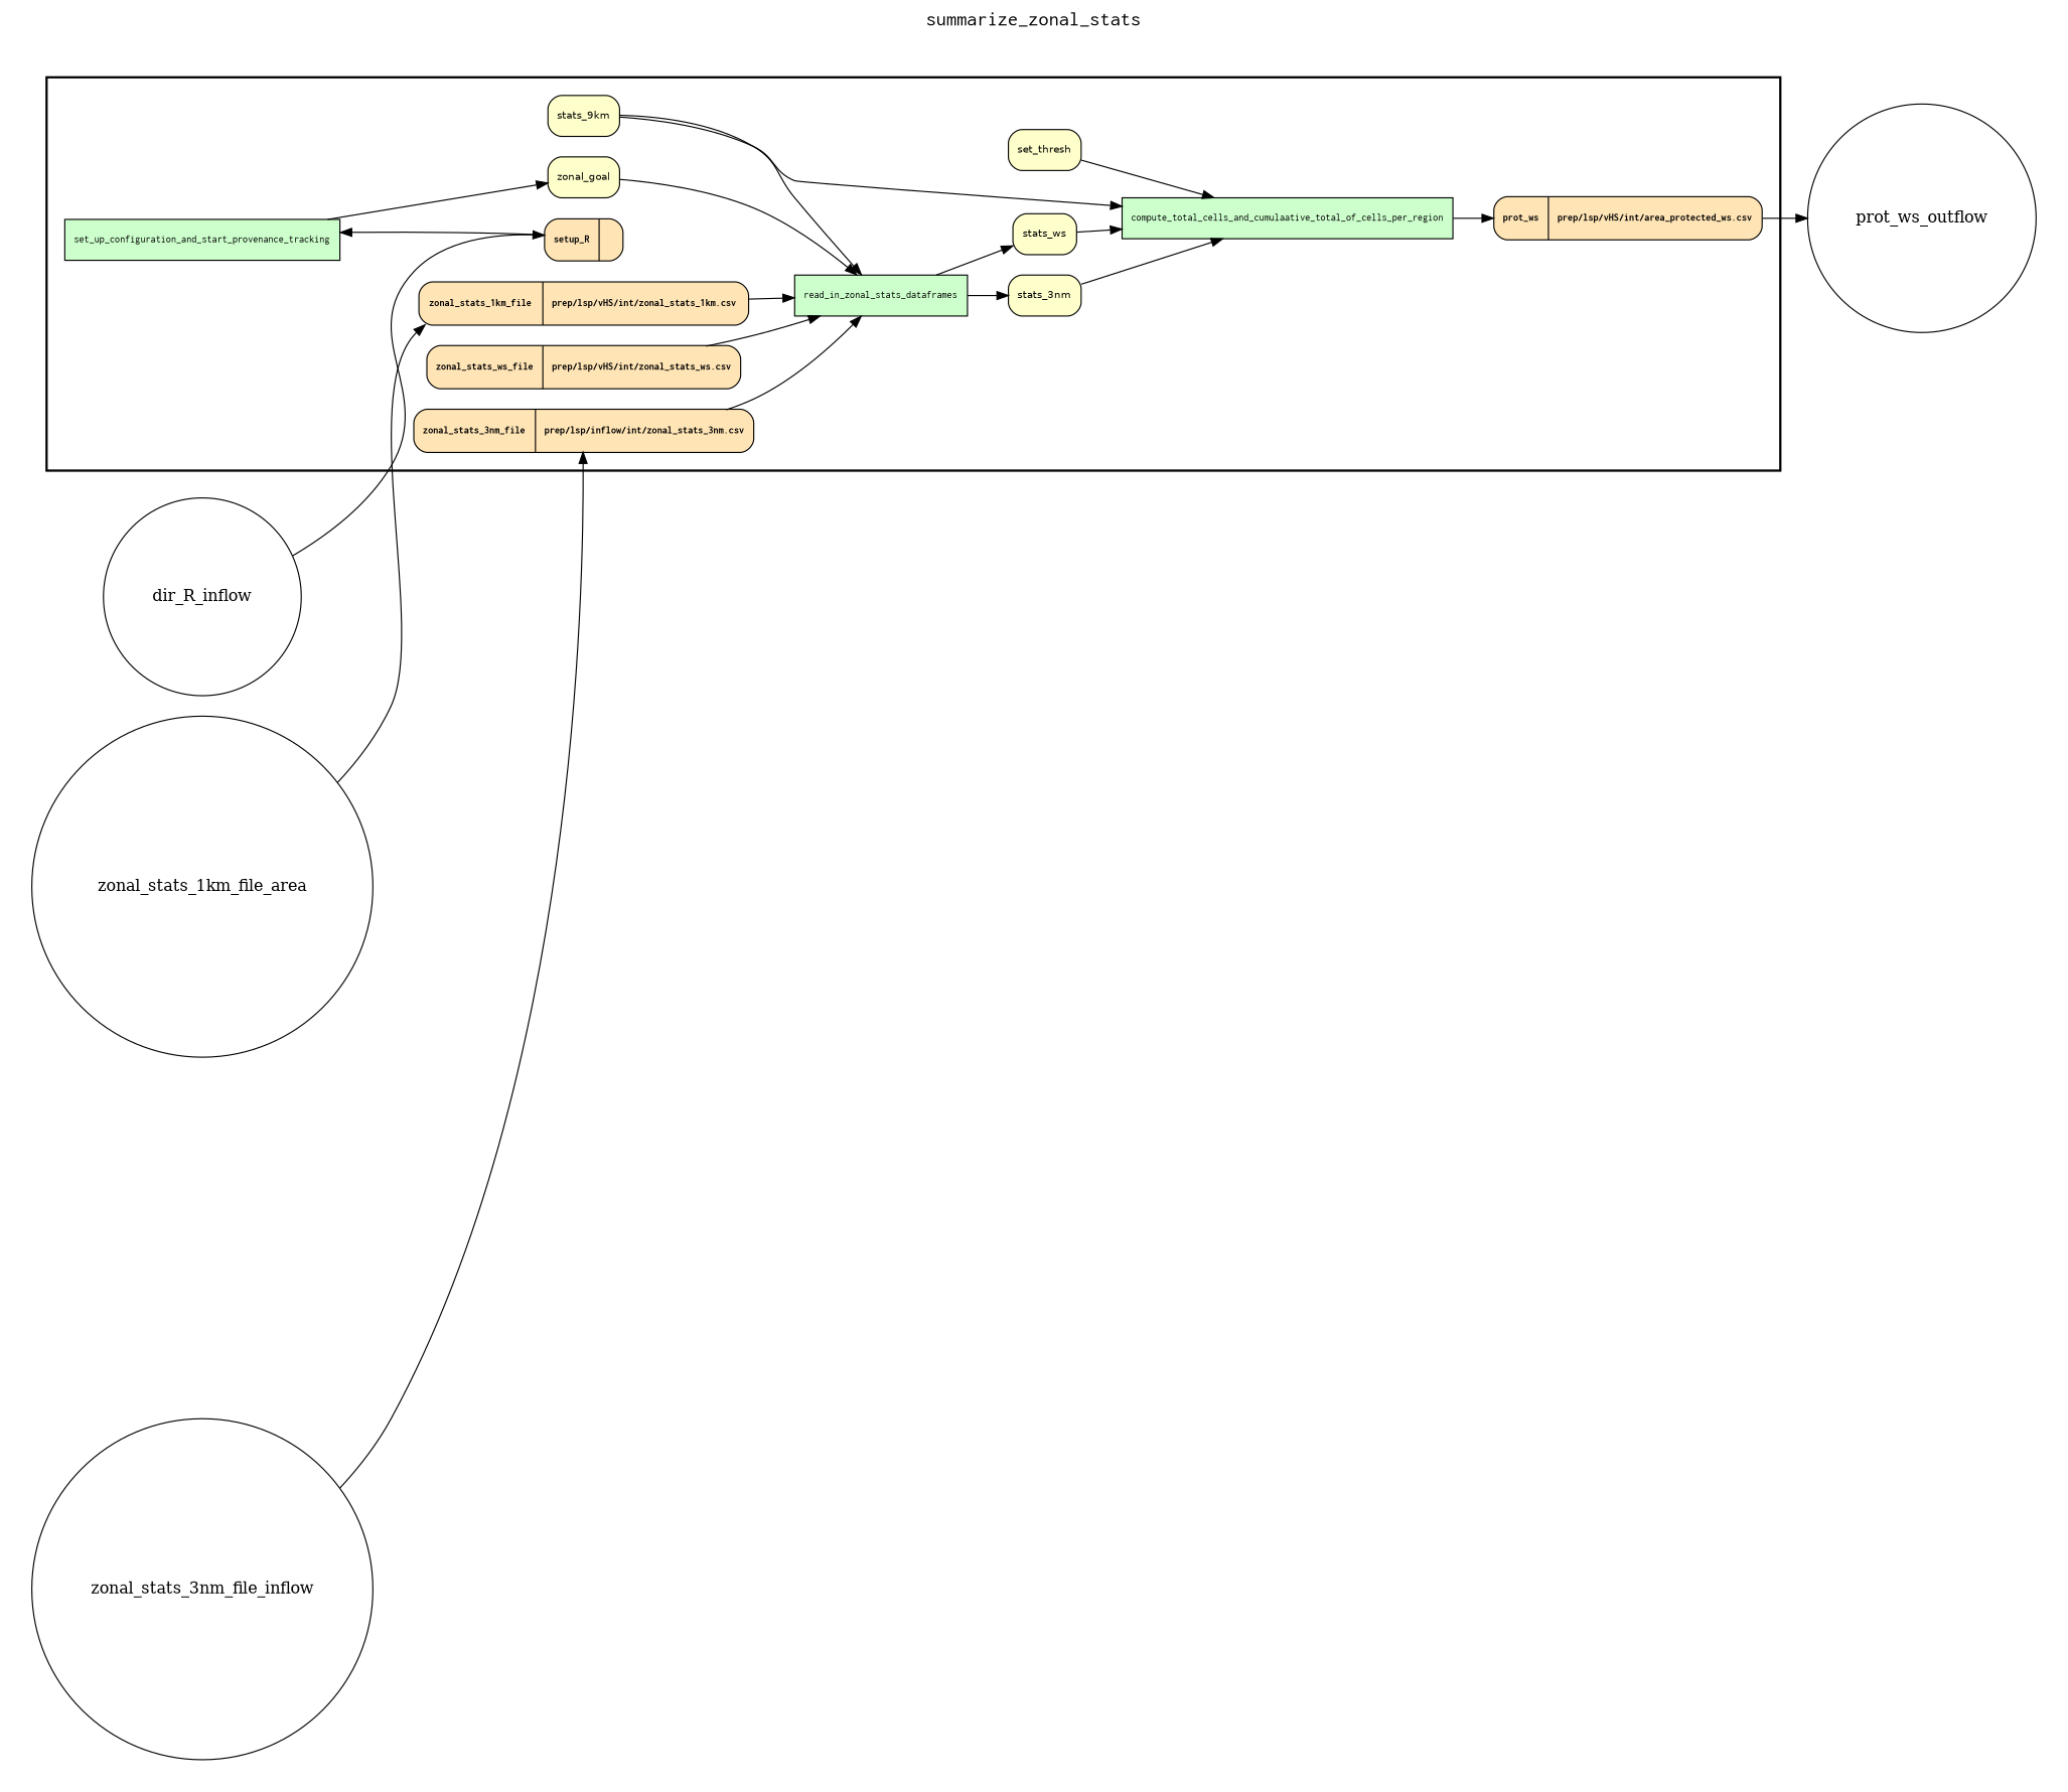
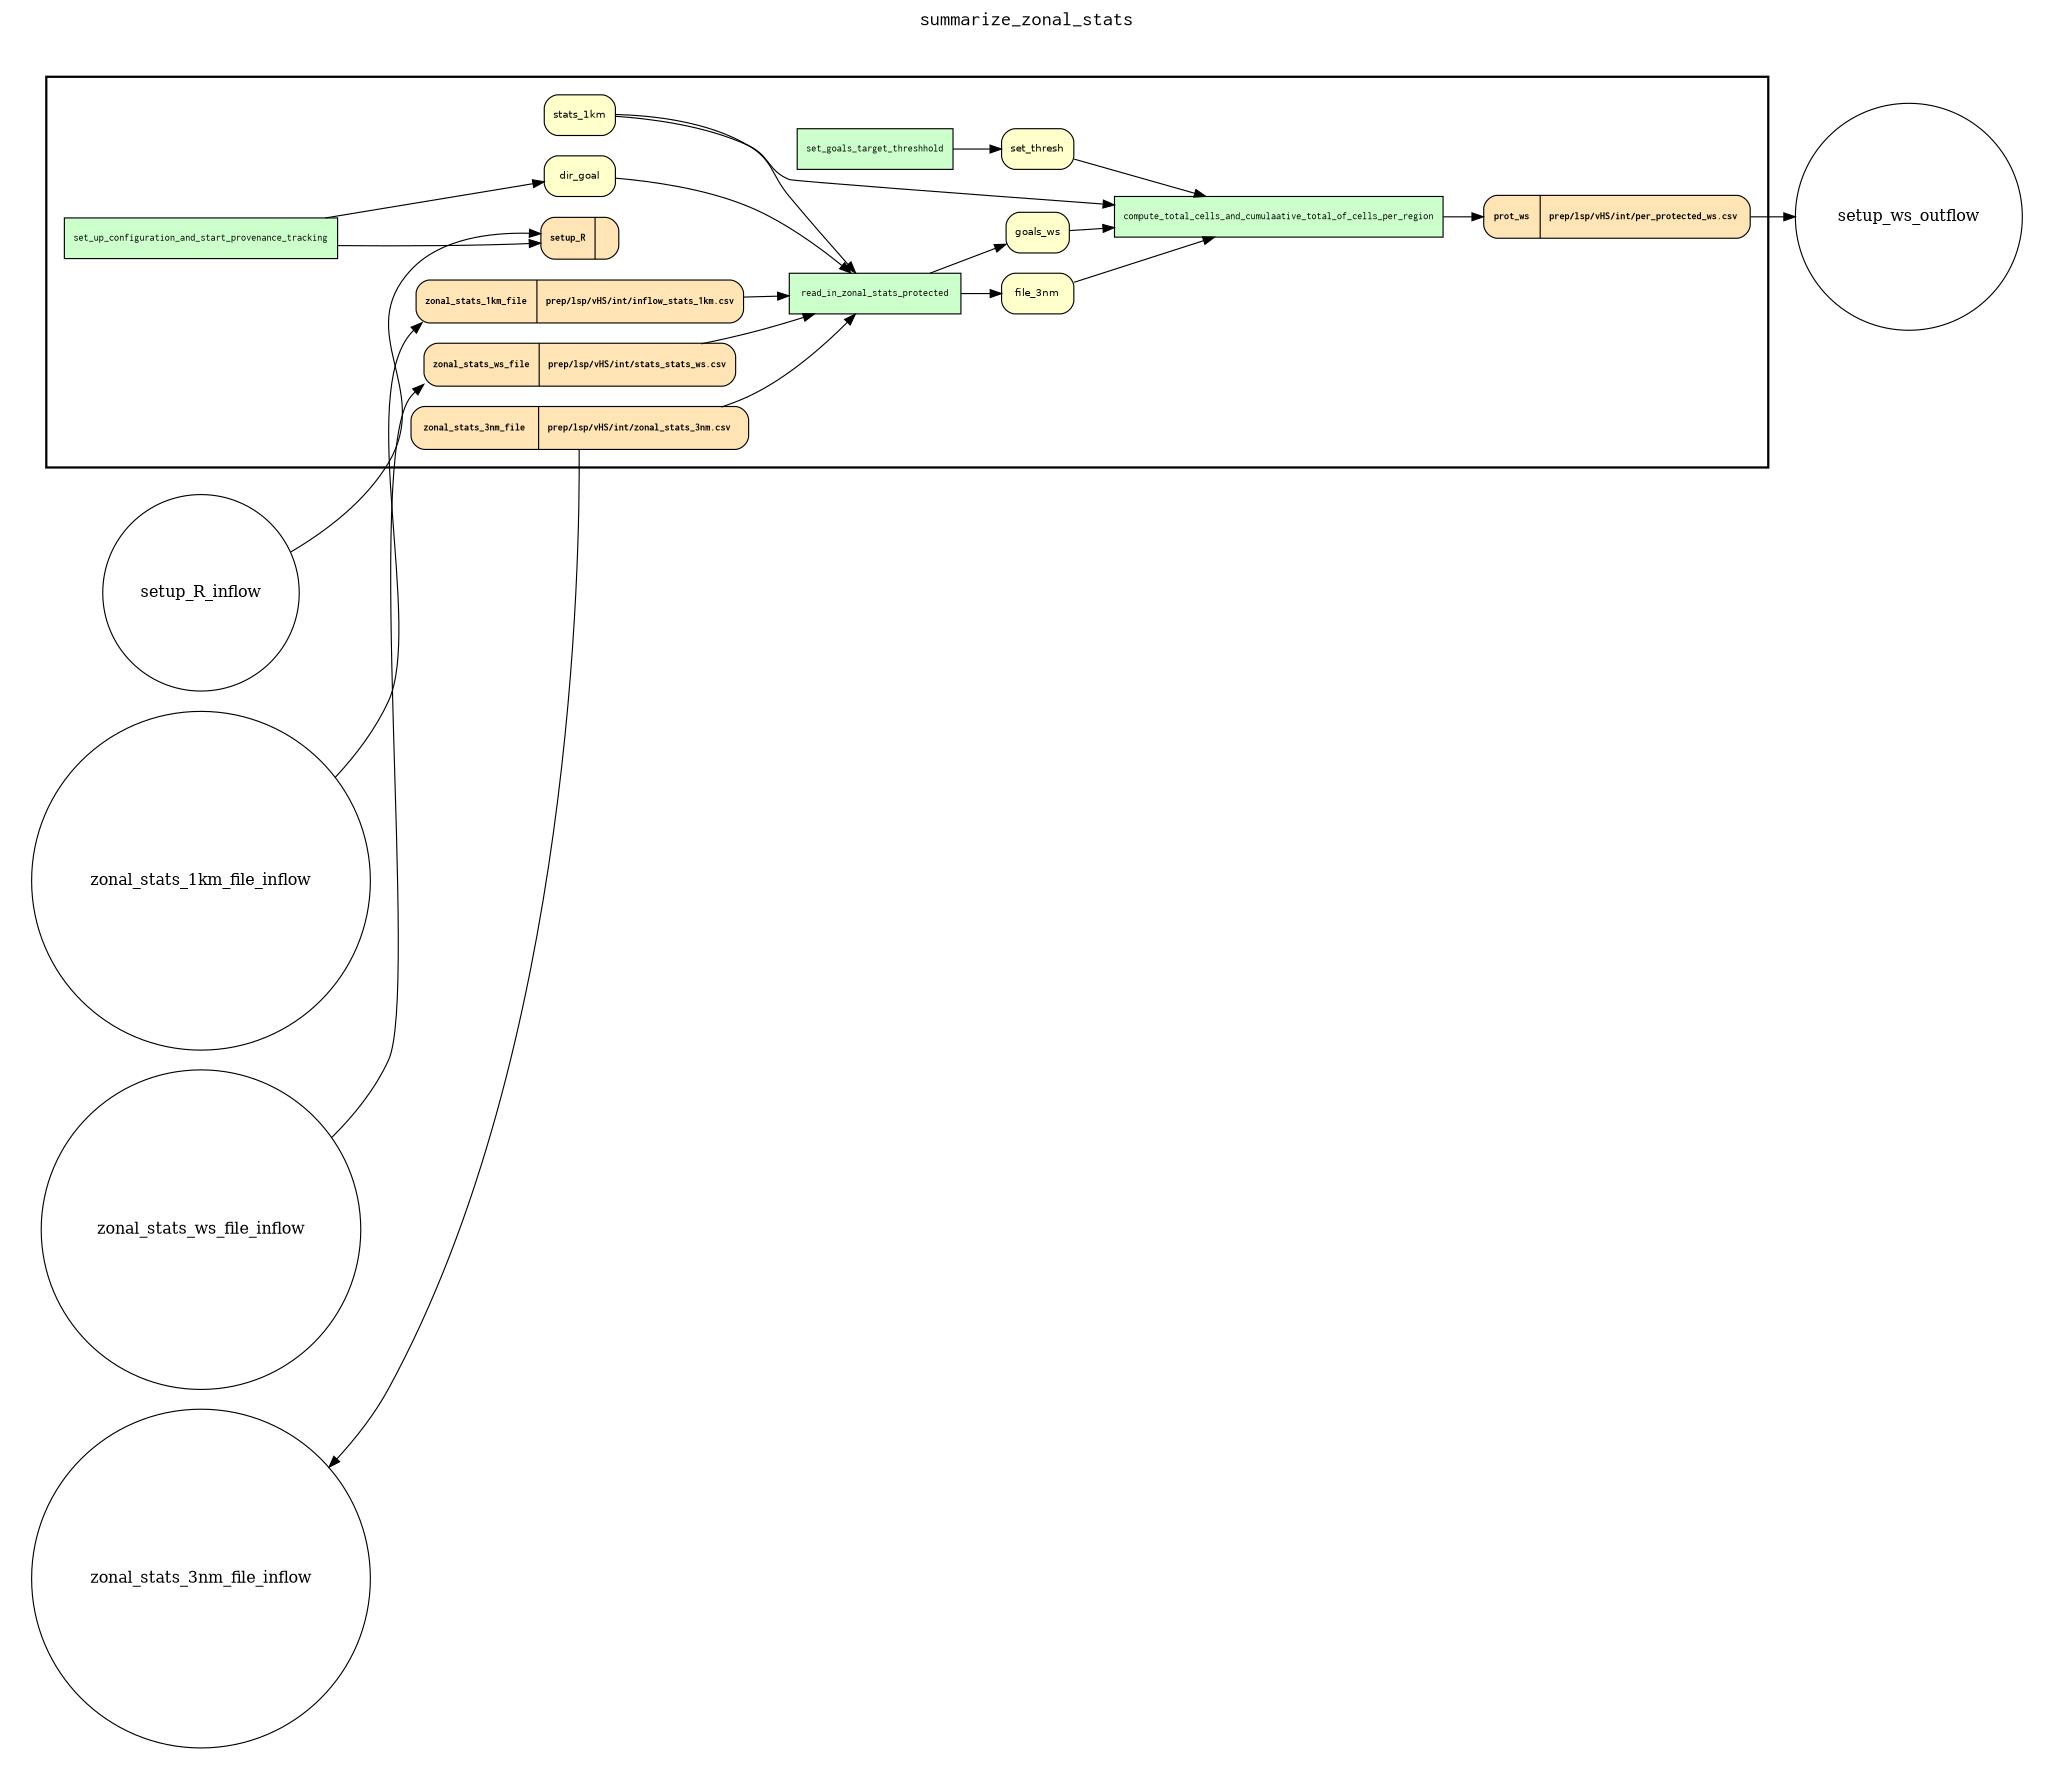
  digraph {
    fontname=Courier
    fontsize=18
    label=summarize_zonal_stats
    labelloc=t
    rankdir=LR
    node [fillcolor="#FFFFCC" fontsize=9 peripheries=1 shape=box style="rounded,filled"]
-   read_in_zonal_stats_dataframes [fillcolor="#CCFFCC" fontname=Courier style=filled]
+   set_goals_target_threshhold [fillcolor="#CCFFCC" fontname=Courier style=filled]
+   read_in_zonal_stats_dataframes [fillcolor="#CCFFCC" fontname=Courier style=filled label=read_in_zonal_stats_protected]
    set_up_configuration_and_start_provenance_tracking [fillcolor="#CCFFCC" fontname=Courier style=filled]
    compute_total_cells_and_cumulaative_total_of_cells_per_region [fillcolor="#CCFFCC" fontname=Courier style=filled]
-   dir_goal [fontname=Helvetica label=zonal_goal]
-   stats_3nm [fontname=Helvetica]
-   stats_1km [fontname=Helvetica label=stats_9km]
-   stats_ws [fontname=Helvetica]
+   dir_goal [fontname=Helvetica]
+   stats_3nm [fontname=Helvetica label=file_3nm]
+   stats_1km [fontname=Helvetica]
+   stats_ws [fontname=Helvetica label=goals_ws]
    n9 [fontname=Helvetica label=set_thresh]
    n10 [fillcolor="#FFE4B5" fontname="Courier-Bold" label="{<f0> setup_R |<f1>}" rankdir=LR shape=record]
-   n11 [fillcolor="#FFE4B5" fontname="Courier-Bold" label="{<f0> zonal_stats_3nm_file |<f1>prep/lsp/inflow/int/zonal_stats_3nm.csv\l}" rankdir=LR shape=record]
-   n12 [fillcolor="#FFE4B5" fontname="Courier-Bold" label="{<f0> zonal_stats_1km_file |<f1>prep/lsp/vHS/int/zonal_stats_1km.csv\l}" rankdir=LR shape=record]
-   n13 [fillcolor="#FFE4B5" fontname="Courier-Bold" label="{<f0> zonal_stats_ws_file |<f1>prep/lsp/vHS/int/zonal_stats_ws.csv\l}" rankdir=LR shape=record]
-   n14 [fillcolor="#FFE4B5" fontname="Courier-Bold" label="{<f0> prot_ws |<f1>prep/lsp/vHS/int/area_protected_ws.csv\l}" rankdir=LR shape=record]
-   setup_R_inflow [fillcolor="#FFFFFF" shape=circle width=0.2 label=dir_R_inflow fontsize="" style=""]
+   n11 [fillcolor="#FFE4B5" fontname="Courier-Bold" label="{<f0> zonal_stats_3nm_file |<f1>prep/lsp/vHS/int/zonal_stats_3nm.csv\l}" rankdir=LR shape=record]
+   n12 [fillcolor="#FFE4B5" fontname="Courier-Bold" label="{<f0> zonal_stats_1km_file |<f1>prep/lsp/vHS/int/inflow_stats_1km.csv\l}" rankdir=LR shape=record]
+   n13 [fillcolor="#FFE4B5" fontname="Courier-Bold" label="{<f0> zonal_stats_ws_file |<f1>prep/lsp/vHS/int/stats_stats_ws.csv\l}" rankdir=LR shape=record]
+   n14 [fillcolor="#FFE4B5" fontname="Courier-Bold" label="{<f0> prot_ws |<f1>prep/lsp/vHS/int/per_protected_ws.csv\l}" rankdir=LR shape=record]
+   setup_R_inflow [fillcolor="#FFFFFF" shape=circle width=0.2 fontsize="" style=""]
    zonal_stats_3nm_file_inflow [fillcolor="#FFFFFF" shape=circle width=0.2 fontsize="" style=""]
-   zonal_stats_1km_file_inflow [fillcolor="#FFFFFF" shape=circle width=0.2 label=zonal_stats_1km_file_area fontsize="" style=""]
-   prot_ws_outflow [fillcolor="#FFFFFF" shape=circle width=0.2 fontsize="" style=""]
+   zonal_stats_1km_file_inflow [fillcolor="#FFFFFF" shape=circle width=0.2 fontsize="" style=""]
+   zonal_stats_ws_file_inflow [fillcolor="#FFFFFF" shape=circle width=0.2 fontsize="" style=""]
+   prot_ws_outflow [fillcolor="#FFFFFF" shape=circle width=0.2 label=setup_ws_outflow fontsize="" style=""]
    subgraph cluster_1 {
      color=black
      label=""
      penwidth=2
      subgraph cluster_2 {
        color=white
        label=""
        penwidth=2
+       set_goals_target_threshhold
        read_in_zonal_stats_dataframes
        set_up_configuration_and_start_provenance_tracking
        compute_total_cells_and_cumulaative_total_of_cells_per_region
        dir_goal
        stats_3nm
        stats_1km
        stats_ws
        n9
        n10
        n11
        n12
        n13
        n14
      }
    }
    subgraph cluster_3 {
      color=white
      label=""
      penwidth=2
      subgraph cluster_4 {
        color=white
        label=""
        penwidth=2
        setup_R_inflow
        zonal_stats_3nm_file_inflow
        zonal_stats_1km_file_inflow
+       zonal_stats_ws_file_inflow
      }
    }
    subgraph cluster_5 {
      color=white
      label=""
      penwidth=2
      subgraph cluster_6 {
        color=white
        label=""
        penwidth=2
        prot_ws_outflow
      }
    }
+   set_goals_target_threshhold -> n9
    read_in_zonal_stats_dataframes -> stats_3nm
    read_in_zonal_stats_dataframes -> stats_ws
    set_up_configuration_and_start_provenance_tracking -> dir_goal
    compute_total_cells_and_cumulaative_total_of_cells_per_region -> n14
    dir_goal -> read_in_zonal_stats_dataframes
    stats_3nm -> compute_total_cells_and_cumulaative_total_of_cells_per_region
    stats_1km -> read_in_zonal_stats_dataframes
    stats_1km -> compute_total_cells_and_cumulaative_total_of_cells_per_region
    stats_ws -> compute_total_cells_and_cumulaative_total_of_cells_per_region
    n9 -> compute_total_cells_and_cumulaative_total_of_cells_per_region
-   n10 -> set_up_configuration_and_start_provenance_tracking
+   set_up_configuration_and_start_provenance_tracking -> n10
    n11 -> read_in_zonal_stats_dataframes
    n12 -> read_in_zonal_stats_dataframes
    n13 -> read_in_zonal_stats_dataframes
    n14 -> prot_ws_outflow
    setup_R_inflow -> n10
-   zonal_stats_3nm_file_inflow -> n11
+   n11 -> zonal_stats_3nm_file_inflow
    zonal_stats_1km_file_inflow -> n12
+   zonal_stats_ws_file_inflow -> n13
  }
